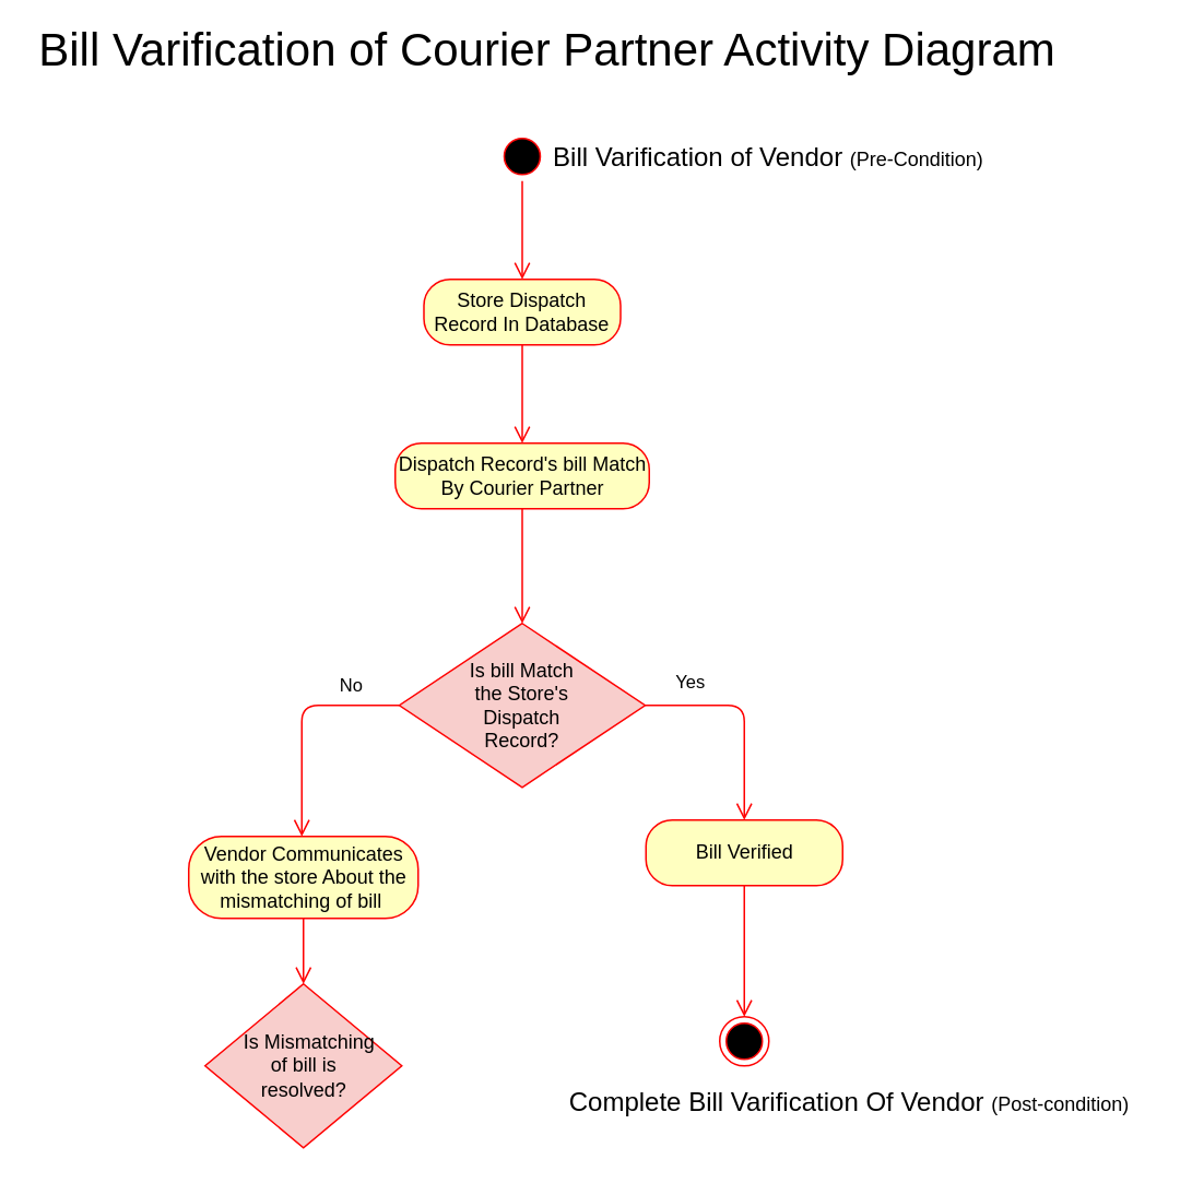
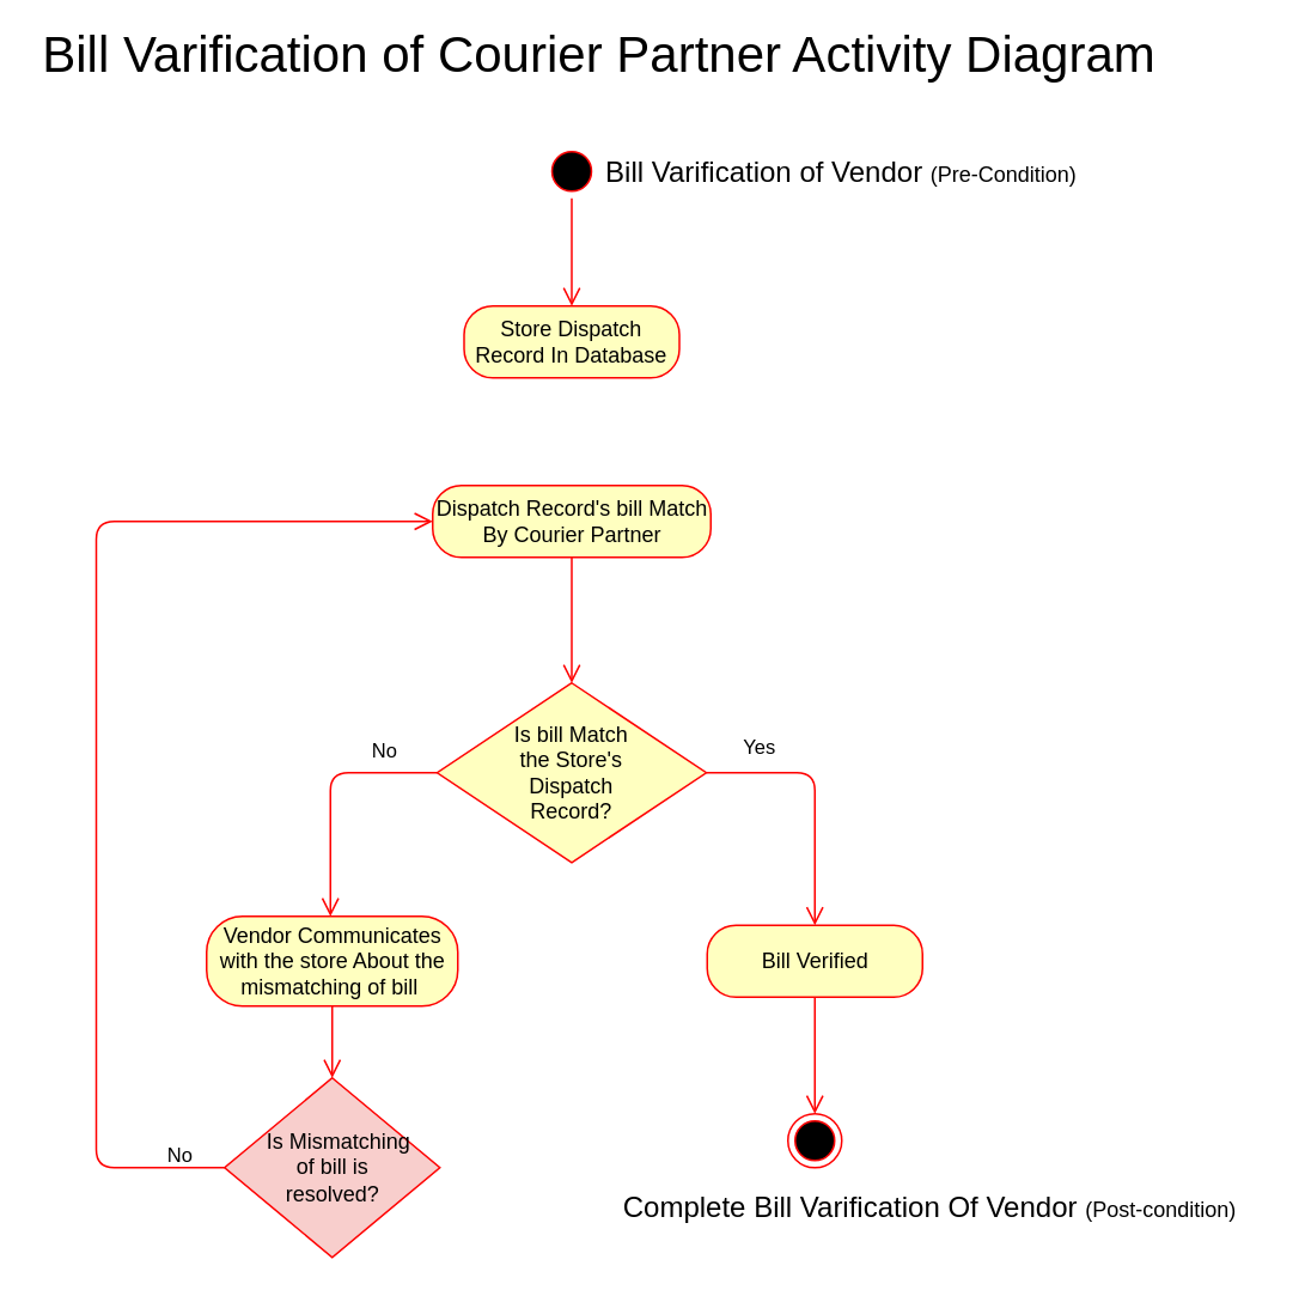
  <mxCell id="0" />
  <mxCell id="1" parent="0" />
  <mxCell id="2" value="" style="ellipse;html=1;shape=startState;fillColor=#000000;strokeColor=#ff0000;" vertex="1" parent="1"><mxGeometry x="303" y="80" width="30" height="30" as="geometry" /></mxCell>
  <mxCell id="3" value="" style="edgeStyle=orthogonalEdgeStyle;html=1;verticalAlign=bottom;endArrow=open;endSize=8;strokeColor=#ff0000;" edge="1" source="2" parent="1"><mxGeometry relative="1" as="geometry"><mxPoint x="318" y="170" as="targetPoint" /></mxGeometry></mxCell>
  <mxCell id="4" value="Store Dispatch Record In Database" style="rounded=1;whiteSpace=wrap;html=1;arcSize=40;fontColor=#000000;fillColor=#ffffc0;strokeColor=#ff0000;" vertex="1" parent="1"><mxGeometry x="258" y="170" width="120" height="40" as="geometry" /></mxCell>
- <mxCell id="5" value="" style="edgeStyle=orthogonalEdgeStyle;html=1;verticalAlign=bottom;endArrow=open;endSize=8;strokeColor=#ff0000;entryX=0.5;entryY=0;entryDx=0;entryDy=0;" edge="1" source="4" parent="1" target="6"><mxGeometry relative="1" as="geometry"><mxPoint x="318" y="270" as="targetPoint" /></mxGeometry></mxCell>
  <mxCell id="6" value="Dispatch Record's bill Match By Courier Partner" style="rounded=1;whiteSpace=wrap;html=1;arcSize=40;fontColor=#000000;fillColor=#ffffc0;strokeColor=#ff0000;" vertex="1" parent="1"><mxGeometry x="240.5" y="270" width="155" height="40" as="geometry" /></mxCell>
- <mxCell id="7" value="Is bill Match &lt;br&gt;the Store's &lt;br&gt;Dispatch &lt;br&gt;Record?" style="rhombus;whiteSpace=wrap;html=1;fillColor=#f8cecc;strokeColor=#ff0000;" vertex="1" parent="1"><mxGeometry x="243" y="380" width="150" height="100" as="geometry" /></mxCell>
+ <mxCell id="7" value="Is bill Match &lt;br&gt;the Store's &lt;br&gt;Dispatch &lt;br&gt;Record?" style="rhombus;whiteSpace=wrap;html=1;fillColor=#ffffc0;strokeColor=#ff0000;" vertex="1" parent="1"><mxGeometry x="243" y="380" width="150" height="100" as="geometry" /></mxCell>
  <mxCell id="8" value="Yes" style="edgeStyle=orthogonalEdgeStyle;html=1;align=left;verticalAlign=bottom;endArrow=open;endSize=8;strokeColor=#ff0000;exitX=1;exitY=0.5;exitDx=0;exitDy=0;entryX=0.5;entryY=0;entryDx=0;entryDy=0;" edge="1" source="7" parent="1" target="13"><mxGeometry x="-0.74" y="5" relative="1" as="geometry"><mxPoint x="443.5" y="480" as="targetPoint" /><Array as="points"><mxPoint x="454" y="430" /></Array><mxPoint as="offset" /></mxGeometry></mxCell>
  <mxCell id="9" value="No" style="edgeStyle=orthogonalEdgeStyle;html=1;align=left;verticalAlign=top;endArrow=open;endSize=8;strokeColor=#ff0000;exitX=0;exitY=0.5;exitDx=0;exitDy=0;" edge="1" source="7" parent="1"><mxGeometry x="-0.453" y="-25" relative="1" as="geometry"><mxPoint x="183.5" y="510" as="targetPoint" /><Array as="points"><mxPoint x="184" y="430" /></Array><mxPoint as="offset" /></mxGeometry></mxCell>
  <mxCell id="10" value="Vendor Communicates with the store About the mismatching of bill&amp;nbsp;" style="rounded=1;whiteSpace=wrap;html=1;arcSize=40;fontColor=#000000;fillColor=#ffffc0;strokeColor=#ff0000;" vertex="1" parent="1"><mxGeometry x="114.5" y="510" width="140" height="50" as="geometry" /></mxCell>
  <mxCell id="11" value="&amp;nbsp; Is Mismatching &lt;br&gt;of bill is &lt;br&gt;resolved?" style="rhombus;whiteSpace=wrap;html=1;fillColor=#f8cecc;strokeColor=#ff0000;" vertex="1" parent="1"><mxGeometry x="124.5" y="600" width="120" height="100" as="geometry" /></mxCell>
- <mxCell id="13" value="Bill Verified" style="rounded=1;whiteSpace=wrap;html=1;arcSize=40;fontColor=#000000;fillColor=#ffffc0;strokeColor=#ff0000;" vertex="1" parent="1"><mxGeometry x="393.5" y="500" width="120" height="40" as="geometry" /></mxCell>
+ <mxCell id="12" value="No" style="edgeStyle=orthogonalEdgeStyle;html=1;align=left;verticalAlign=top;endArrow=open;endSize=8;strokeColor=#ff0000;exitX=0;exitY=0.5;exitDx=0;exitDy=0;entryX=0;entryY=0.5;entryDx=0;entryDy=0;" edge="1" source="11" parent="1" target="6"><mxGeometry x="-0.89" y="-20" relative="1" as="geometry"><mxPoint x="13" y="560" as="targetPoint" /><Array as="points"><mxPoint x="53" y="650" /><mxPoint x="53" y="290" /></Array><mxPoint as="offset" /></mxGeometry></mxCell>
+ <mxCell id="13" value="Bill Verified" style="rounded=1;whiteSpace=wrap;html=1;arcSize=40;fontColor=#000000;fillColor=#ffffc0;strokeColor=#ff0000;" vertex="1" parent="1"><mxGeometry x="393.5" y="515" width="120" height="40" as="geometry" /></mxCell>
  <mxCell id="14" value="" style="ellipse;html=1;shape=endState;fillColor=#000000;strokeColor=#ff0000;" vertex="1" parent="1"><mxGeometry x="438.5" y="620" width="30" height="30" as="geometry" /></mxCell>
  <mxCell id="15" value="" style="edgeStyle=orthogonalEdgeStyle;html=1;verticalAlign=bottom;endArrow=open;endSize=8;strokeColor=#ff0000;exitX=0.5;exitY=1;exitDx=0;exitDy=0;entryX=0.5;entryY=0;entryDx=0;entryDy=0;" edge="1" parent="1" source="13" target="14"><mxGeometry relative="1" as="geometry"><mxPoint x="453" y="620" as="targetPoint" /><mxPoint x="453" y="560" as="sourcePoint" /></mxGeometry></mxCell>
  <mxCell id="16" value="" style="edgeStyle=orthogonalEdgeStyle;html=1;verticalAlign=bottom;endArrow=open;endSize=8;strokeColor=#ff0000;exitX=0.5;exitY=1;exitDx=0;exitDy=0;entryX=0.5;entryY=0;entryDx=0;entryDy=0;" edge="1" parent="1" source="10" target="11"><mxGeometry relative="1" as="geometry"><mxPoint x="183.5" y="590" as="targetPoint" /><mxPoint x="183.5" y="570" as="sourcePoint" /><Array as="points" /></mxGeometry></mxCell>
  <mxCell id="17" value="" style="edgeStyle=orthogonalEdgeStyle;html=1;verticalAlign=bottom;endArrow=open;endSize=8;strokeColor=#ff0000;exitX=0.5;exitY=1;exitDx=0;exitDy=0;entryX=0.5;entryY=0;entryDx=0;entryDy=0;" edge="1" parent="1" source="6" target="7"><mxGeometry relative="1" as="geometry"><mxPoint x="318" y="370" as="targetPoint" /><mxPoint x="318" y="320" as="sourcePoint" /></mxGeometry></mxCell>
  <mxCell id="18" value="&lt;font style=&quot;font-size: 16px&quot;&gt;Bill Varification of Vendor&amp;nbsp;&lt;/font&gt;(Pre-Condition)" style="text;html=1;strokeColor=none;fillColor=none;align=center;verticalAlign=middle;whiteSpace=wrap;rounded=0;" vertex="1" parent="1"><mxGeometry x="321" y="85" width="295" height="20" as="geometry" /></mxCell>
  <mxCell id="19" value="&lt;font style=&quot;font-size: 16px&quot;&gt;Complete Bill Varification Of Vendor &lt;/font&gt;(Post-condition)" style="text;html=1;resizable=0;points=[];autosize=1;align=left;verticalAlign=top;spacingTop=-4;" vertex="1" parent="1"><mxGeometry x="345" y="660" width="360" height="20" as="geometry" /></mxCell>
  <mxCell id="20" value="&lt;font style=&quot;font-size: 28px&quot;&gt;Bill Varification of Courier Partner Activity Diagram&lt;/font&gt;" style="text;html=1;strokeColor=none;fillColor=none;align=center;verticalAlign=middle;whiteSpace=wrap;rounded=0;fontSize=28;" vertex="1" parent="1"><mxGeometry x="20.5" y="20" width="625" height="20" as="geometry" /></mxCell>
